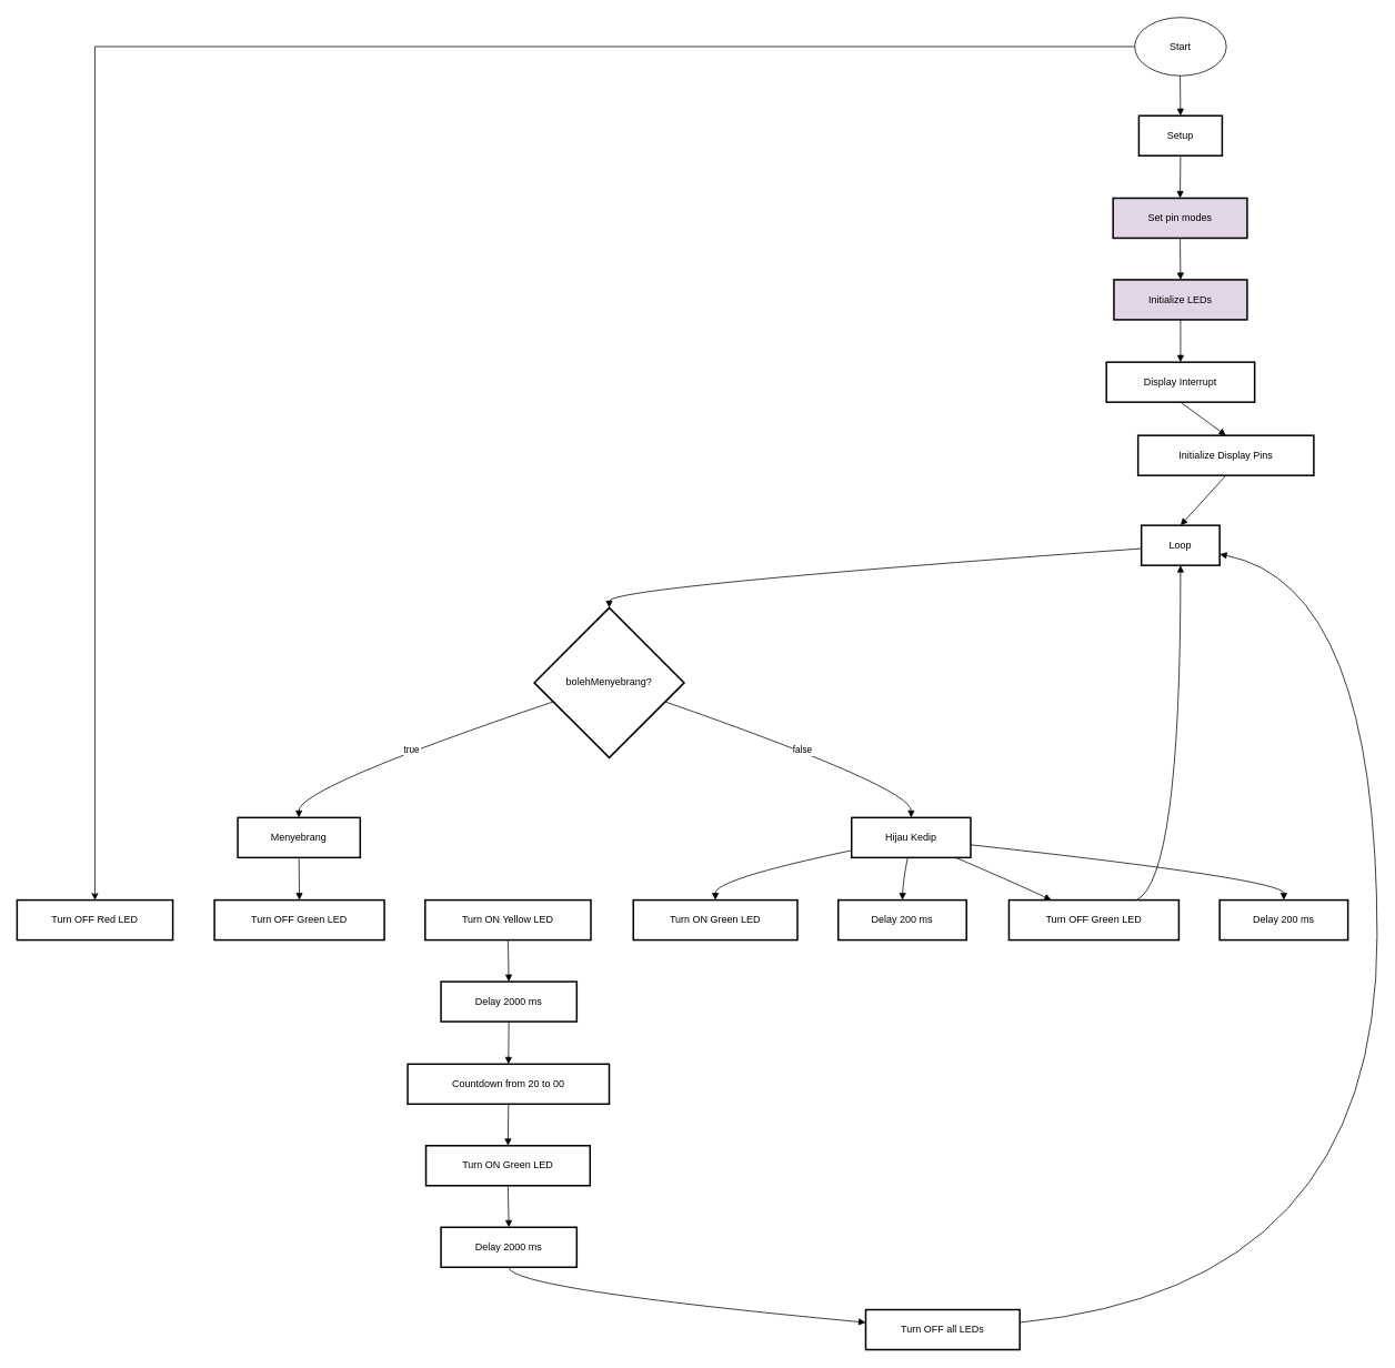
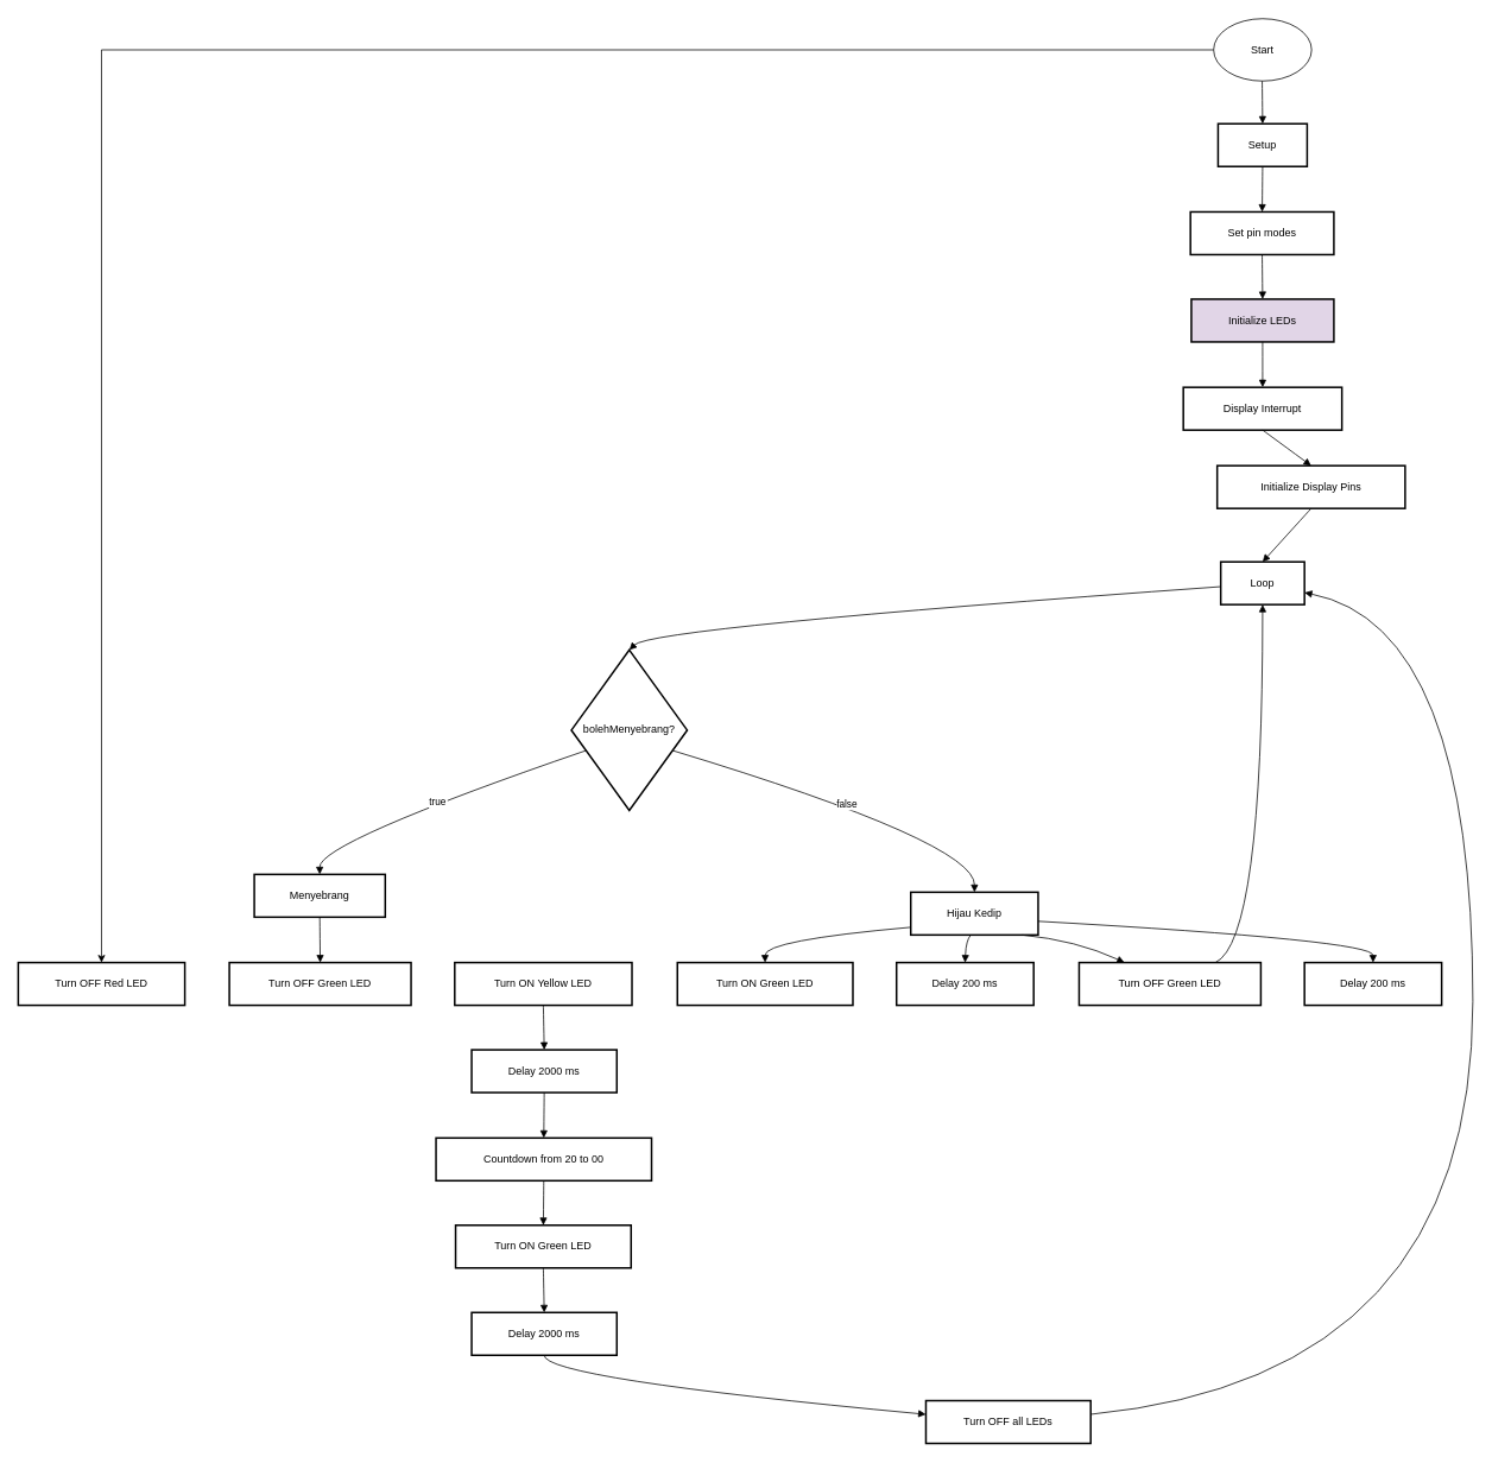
  <mxCell id="0" />
  <mxCell id="1" parent="0" />
  <mxCell id="2" value="Setup" style="whiteSpace=wrap;strokeWidth=2;" vertex="1" parent="1"><mxGeometry x="1367" y="138" width="100" height="48" as="geometry" /></mxCell>
- <mxCell id="3" value="Set pin modes" style="whiteSpace=wrap;strokeWidth=2;fillColor=#e1d5e7;" vertex="1" parent="1"><mxGeometry x="1336" y="237" width="161" height="48" as="geometry" /></mxCell>
+ <mxCell id="3" value="Set pin modes" style="whiteSpace=wrap;strokeWidth=2;" vertex="1" parent="1"><mxGeometry x="1336" y="237" width="161" height="48" as="geometry" /></mxCell>
  <mxCell id="4" value="Initialize LEDs" style="whiteSpace=wrap;strokeWidth=2;fillColor=#e1d5e7;" vertex="1" parent="1"><mxGeometry x="1337" y="335" width="160" height="48" as="geometry" /></mxCell>
  <mxCell id="5" value="Display Interrupt" style="whiteSpace=wrap;strokeWidth=2;" vertex="1" parent="1"><mxGeometry x="1328" y="434" width="178" height="48" as="geometry" /></mxCell>
  <mxCell id="6" value="Initialize Display Pins" style="whiteSpace=wrap;strokeWidth=2;" vertex="1" parent="1"><mxGeometry x="1366" y="522" width="211" height="48" as="geometry" /></mxCell>
  <mxCell id="7" value="Loop" style="whiteSpace=wrap;strokeWidth=2;" vertex="1" parent="1"><mxGeometry x="1370" y="630" width="94" height="48" as="geometry" /></mxCell>
- <mxCell id="8" value="bolehMenyebrang?" style="rhombus;strokeWidth=2;whiteSpace=wrap;" vertex="1" parent="1"><mxGeometry x="641" y="729" width="180" height="180" as="geometry" /></mxCell>
+ <mxCell id="8" value="bolehMenyebrang?" style="rhombus;strokeWidth=2;whiteSpace=wrap;" vertex="1" parent="1"><mxGeometry x="641" y="729" width="130" height="180" as="geometry" /></mxCell>
  <mxCell id="9" value="Menyebrang" style="whiteSpace=wrap;strokeWidth=2;" vertex="1" parent="1"><mxGeometry x="285" y="981" width="147" height="48" as="geometry" /></mxCell>
- <mxCell id="10" value="Hijau Kedip" style="whiteSpace=wrap;strokeWidth=2;" vertex="1" parent="1"><mxGeometry x="1022" y="981" width="143" height="48" as="geometry" /></mxCell>
+ <mxCell id="10" value="Hijau Kedip" style="whiteSpace=wrap;strokeWidth=2;" vertex="1" parent="1"><mxGeometry x="1022" y="1001" width="143" height="48" as="geometry" /></mxCell>
  <mxCell id="11" value="Turn OFF Red LED" style="whiteSpace=wrap;strokeWidth=2;" vertex="1" parent="1"><mxGeometry x="20" y="1080" width="187" height="48" as="geometry" /></mxCell>
  <mxCell id="12" value="Turn OFF Green LED" style="whiteSpace=wrap;strokeWidth=2;" vertex="1" parent="1"><mxGeometry x="257" y="1080" width="204" height="48" as="geometry" /></mxCell>
  <mxCell id="13" value="Turn ON Yellow LED" style="whiteSpace=wrap;strokeWidth=2;" vertex="1" parent="1"><mxGeometry x="510" y="1080" width="199" height="48" as="geometry" /></mxCell>
  <mxCell id="14" value="Delay 2000 ms" style="whiteSpace=wrap;strokeWidth=2;" vertex="1" parent="1"><mxGeometry x="529" y="1178" width="163" height="48" as="geometry" /></mxCell>
  <mxCell id="15" value="Countdown from 20 to 00" style="whiteSpace=wrap;strokeWidth=2;" vertex="1" parent="1"><mxGeometry x="489" y="1277" width="242" height="48" as="geometry" /></mxCell>
  <mxCell id="16" value="Turn ON Green LED" style="whiteSpace=wrap;strokeWidth=2;" vertex="1" parent="1"><mxGeometry x="511" y="1375" width="197" height="48" as="geometry" /></mxCell>
  <mxCell id="17" value="Delay 2000 ms" style="whiteSpace=wrap;strokeWidth=2;" vertex="1" parent="1"><mxGeometry x="529" y="1473" width="163" height="48" as="geometry" /></mxCell>
  <mxCell id="18" value="Turn OFF all LEDs" style="whiteSpace=wrap;strokeWidth=2;" vertex="1" parent="1"><mxGeometry x="1039" y="1572" width="185" height="48" as="geometry" /></mxCell>
  <mxCell id="19" value="Turn ON Green LED" style="whiteSpace=wrap;strokeWidth=2;" vertex="1" parent="1"><mxGeometry x="760" y="1080" width="197" height="48" as="geometry" /></mxCell>
  <mxCell id="20" value="Delay 200 ms" style="whiteSpace=wrap;strokeWidth=2;" vertex="1" parent="1"><mxGeometry x="1006" y="1080" width="154" height="48" as="geometry" /></mxCell>
  <mxCell id="21" value="Turn OFF Green LED" style="whiteSpace=wrap;strokeWidth=2;" vertex="1" parent="1"><mxGeometry x="1211" y="1080" width="204" height="48" as="geometry" /></mxCell>
  <mxCell id="22" value="Delay 200 ms" style="whiteSpace=wrap;strokeWidth=2;" vertex="1" parent="1"><mxGeometry x="1464" y="1080" width="154" height="48" as="geometry" /></mxCell>
  <mxCell id="23" value="" style="curved=1;startArrow=none;endArrow=block;exitX=0.5;exitY=1.01;entryX=0.5;entryY=0.01;rounded=0;" edge="1" parent="1" target="2"><mxGeometry relative="1" as="geometry"><Array as="points" /><mxPoint x="1416.5" y="88" as="sourcePoint" /></mxGeometry></mxCell>
  <mxCell id="24" value="" style="curved=1;startArrow=none;endArrow=block;exitX=0.5;exitY=1.02;entryX=0.5;entryY=0;rounded=0;" edge="1" parent="1" source="2" target="3"><mxGeometry relative="1" as="geometry"><Array as="points" /></mxGeometry></mxCell>
  <mxCell id="25" value="" style="curved=1;startArrow=none;endArrow=block;exitX=0.5;exitY=1;entryX=0.5;entryY=0;rounded=0;" edge="1" parent="1" source="3" target="4"><mxGeometry relative="1" as="geometry"><Array as="points" /></mxGeometry></mxCell>
  <mxCell id="26" value="" style="curved=1;startArrow=none;endArrow=block;exitX=0.5;exitY=1.01;entryX=0.5;entryY=-0.01;rounded=0;" edge="1" parent="1" source="4" target="5"><mxGeometry relative="1" as="geometry"><Array as="points" /></mxGeometry></mxCell>
  <mxCell id="27" value="" style="curved=1;startArrow=none;endArrow=block;exitX=0.5;exitY=1;entryX=0.5;entryY=0;rounded=0;" edge="1" parent="1" source="5" target="6"><mxGeometry relative="1" as="geometry"><Array as="points" /></mxGeometry></mxCell>
  <mxCell id="28" value="" style="curved=1;startArrow=none;endArrow=block;exitX=0.5;exitY=1.01;entryX=0.5;entryY=0.01;rounded=0;" edge="1" parent="1" source="6" target="7"><mxGeometry relative="1" as="geometry"><Array as="points" /></mxGeometry></mxCell>
  <mxCell id="29" value="" style="curved=1;startArrow=none;endArrow=block;exitX=0;exitY=0.58;entryX=0.5;entryY=0;rounded=0;" edge="1" parent="1" source="7" target="8"><mxGeometry relative="1" as="geometry"><Array as="points"><mxPoint x="731" y="704" /></Array></mxGeometry></mxCell>
  <mxCell id="30" value="true" style="curved=1;startArrow=none;endArrow=block;exitX=0;exitY=0.67;entryX=0.5;entryY=0.01;rounded=0;" edge="1" parent="1" source="8" target="9"><mxGeometry relative="1" as="geometry"><Array as="points"><mxPoint x="358" y="945" /></Array></mxGeometry></mxCell>
  <mxCell id="31" value="false" style="curved=1;startArrow=none;endArrow=block;exitX=1;exitY=0.67;entryX=0.5;entryY=0.01;rounded=0;" edge="1" parent="1" source="8" target="10"><mxGeometry relative="1" as="geometry"><Array as="points"><mxPoint x="1094" y="945" /></Array></mxGeometry></mxCell>
  <mxCell id="32" value="" style="curved=1;startArrow=none;endArrow=block;exitX=0.5;exitY=1.02;entryX=0.5;entryY=0;rounded=0;" edge="1" parent="1" source="9" target="12"><mxGeometry relative="1" as="geometry"><Array as="points" /></mxGeometry></mxCell>
  <mxCell id="33" value="" style="curved=1;startArrow=none;endArrow=block;exitX=0.5;exitY=1;entryX=0.5;entryY=0;rounded=0;" edge="1" parent="1" source="13" target="14"><mxGeometry relative="1" as="geometry"><Array as="points" /></mxGeometry></mxCell>
  <mxCell id="34" value="" style="curved=1;startArrow=none;endArrow=block;exitX=0.5;exitY=1.01;entryX=0.5;entryY=-0.01;rounded=0;" edge="1" parent="1" source="14" target="15"><mxGeometry relative="1" as="geometry"><Array as="points" /></mxGeometry></mxCell>
  <mxCell id="35" value="" style="curved=1;startArrow=none;endArrow=block;exitX=0.5;exitY=1;entryX=0.5;entryY=0;rounded=0;" edge="1" parent="1" source="15" target="16"><mxGeometry relative="1" as="geometry"><Array as="points" /></mxGeometry></mxCell>
  <mxCell id="36" value="" style="curved=1;startArrow=none;endArrow=block;exitX=0.5;exitY=1.01;entryX=0.5;entryY=0.01;rounded=0;" edge="1" parent="1" source="16" target="17"><mxGeometry relative="1" as="geometry"><Array as="points" /></mxGeometry></mxCell>
  <mxCell id="37" value="" style="curved=1;startArrow=none;endArrow=block;exitX=0.5;exitY=1.02;entryX=0;entryY=0.32;rounded=0;" edge="1" parent="1" source="17" target="18"><mxGeometry relative="1" as="geometry"><Array as="points"><mxPoint x="610" y="1547" /></Array></mxGeometry></mxCell>
  <mxCell id="38" value="" style="curved=1;startArrow=none;endArrow=block;exitX=0;exitY=0.82;entryX=0.5;entryY=0;rounded=0;" edge="1" parent="1" source="10" target="19"><mxGeometry relative="1" as="geometry"><Array as="points"><mxPoint x="858" y="1055" /></Array></mxGeometry></mxCell>
  <mxCell id="39" value="" style="curved=1;startArrow=none;endArrow=block;exitX=0.47;exitY=1.02;entryX=0.5;entryY=0;rounded=0;" edge="1" parent="1" source="10" target="20"><mxGeometry relative="1" as="geometry"><Array as="points"><mxPoint x="1084" y="1055" /></Array></mxGeometry></mxCell>
  <mxCell id="40" value="" style="curved=1;startArrow=none;endArrow=block;exitX=0.89;exitY=1.02;entryX=0.25;entryY=0;rounded=0;" edge="1" parent="1" source="10" target="21"><mxGeometry relative="1" as="geometry"><Array as="points"><mxPoint x="1208" y="1055" /></Array></mxGeometry></mxCell>
  <mxCell id="41" value="" style="curved=1;startArrow=none;endArrow=block;exitX=1;exitY=0.68;entryX=0.5;entryY=0;rounded=0;" edge="1" parent="1" source="10" target="22"><mxGeometry relative="1" as="geometry"><Array as="points"><mxPoint x="1541" y="1055" /></Array></mxGeometry></mxCell>
  <mxCell id="42" value="" style="curved=1;startArrow=none;endArrow=block;exitX=1;exitY=0.32;entryX=1;entryY=0.72;rounded=0;" edge="1" parent="1" source="18" target="7"><mxGeometry relative="1" as="geometry"><Array as="points"><mxPoint x="1653" y="1545" /><mxPoint x="1653" y="702" /></Array></mxGeometry></mxCell>
  <mxCell id="43" value="" style="curved=1;startArrow=none;endArrow=block;exitX=0.75;exitY=0;entryX=0.5;entryY=1.02;rounded=0;" edge="1" parent="1" source="21" target="7"><mxGeometry relative="1" as="geometry"><Array as="points"><mxPoint x="1417" y="1055" /></Array></mxGeometry></mxCell>
  <mxCell id="44" value="" style="edgeStyle=orthogonalEdgeStyle;rounded=0;orthogonalLoop=1;jettySize=auto;html=1;" edge="1" parent="1" source="45" target="11"><mxGeometry relative="1" as="geometry" /></mxCell>
  <mxCell id="45" value="Start" style="ellipse;whiteSpace=wrap;html=1;" vertex="1" parent="1"><mxGeometry x="1362" y="20" width="110" height="70" as="geometry" /></mxCell>
